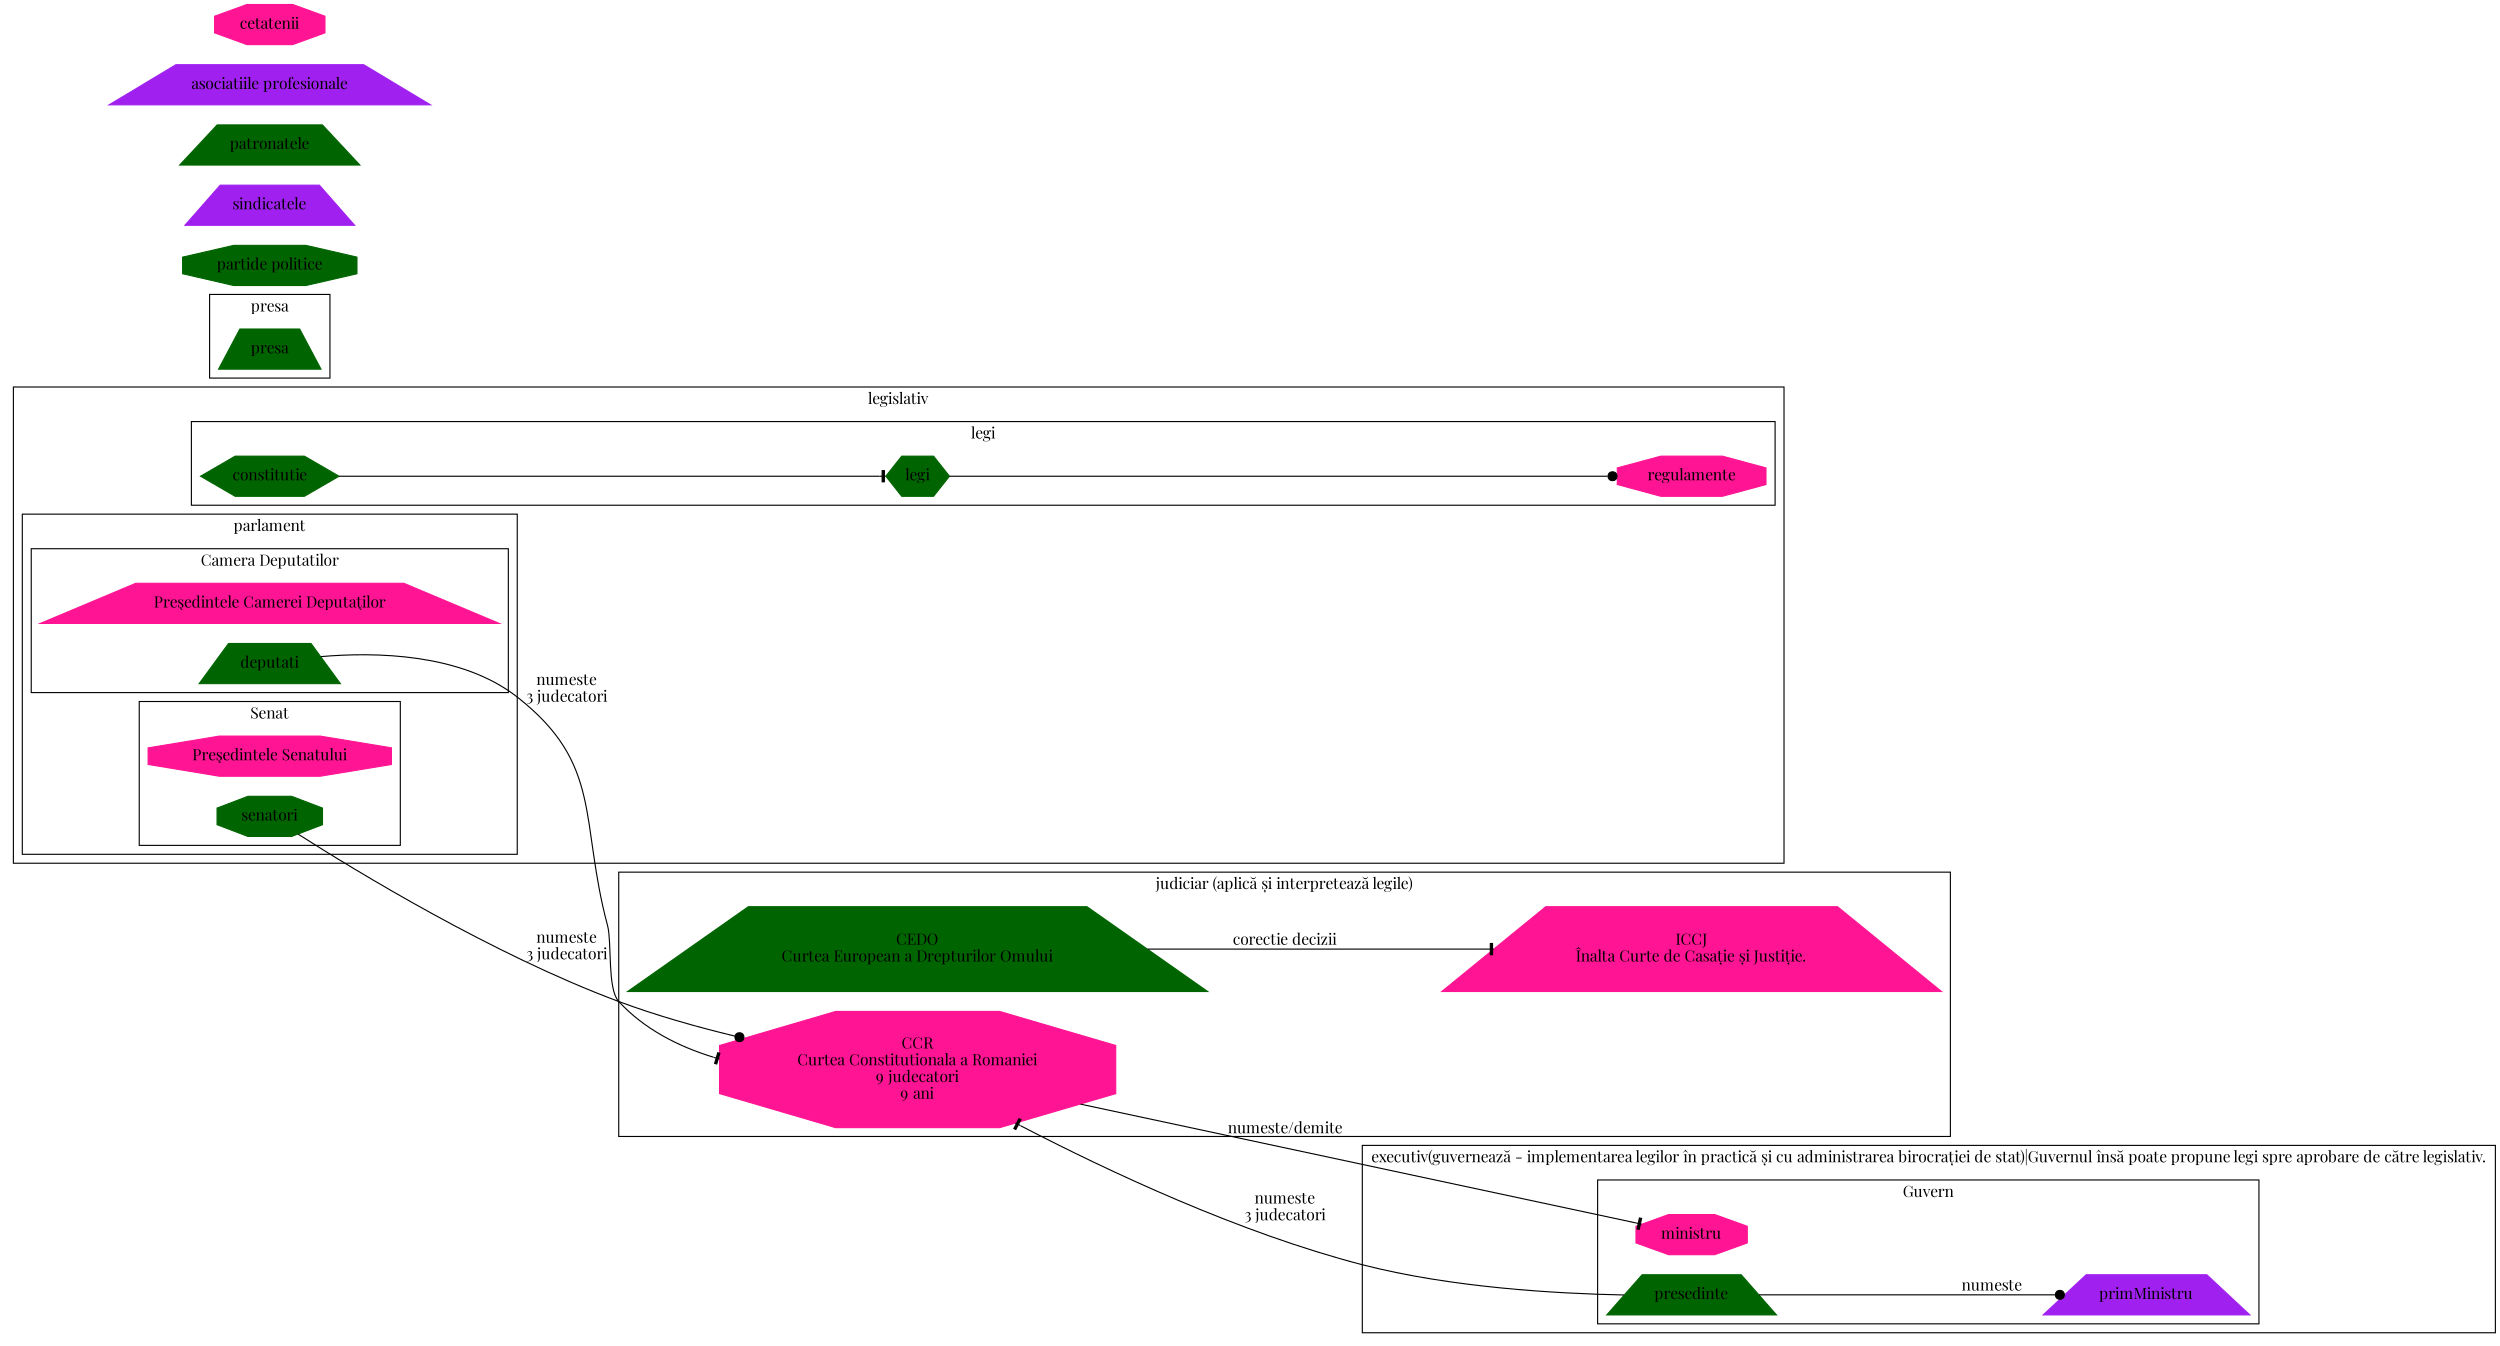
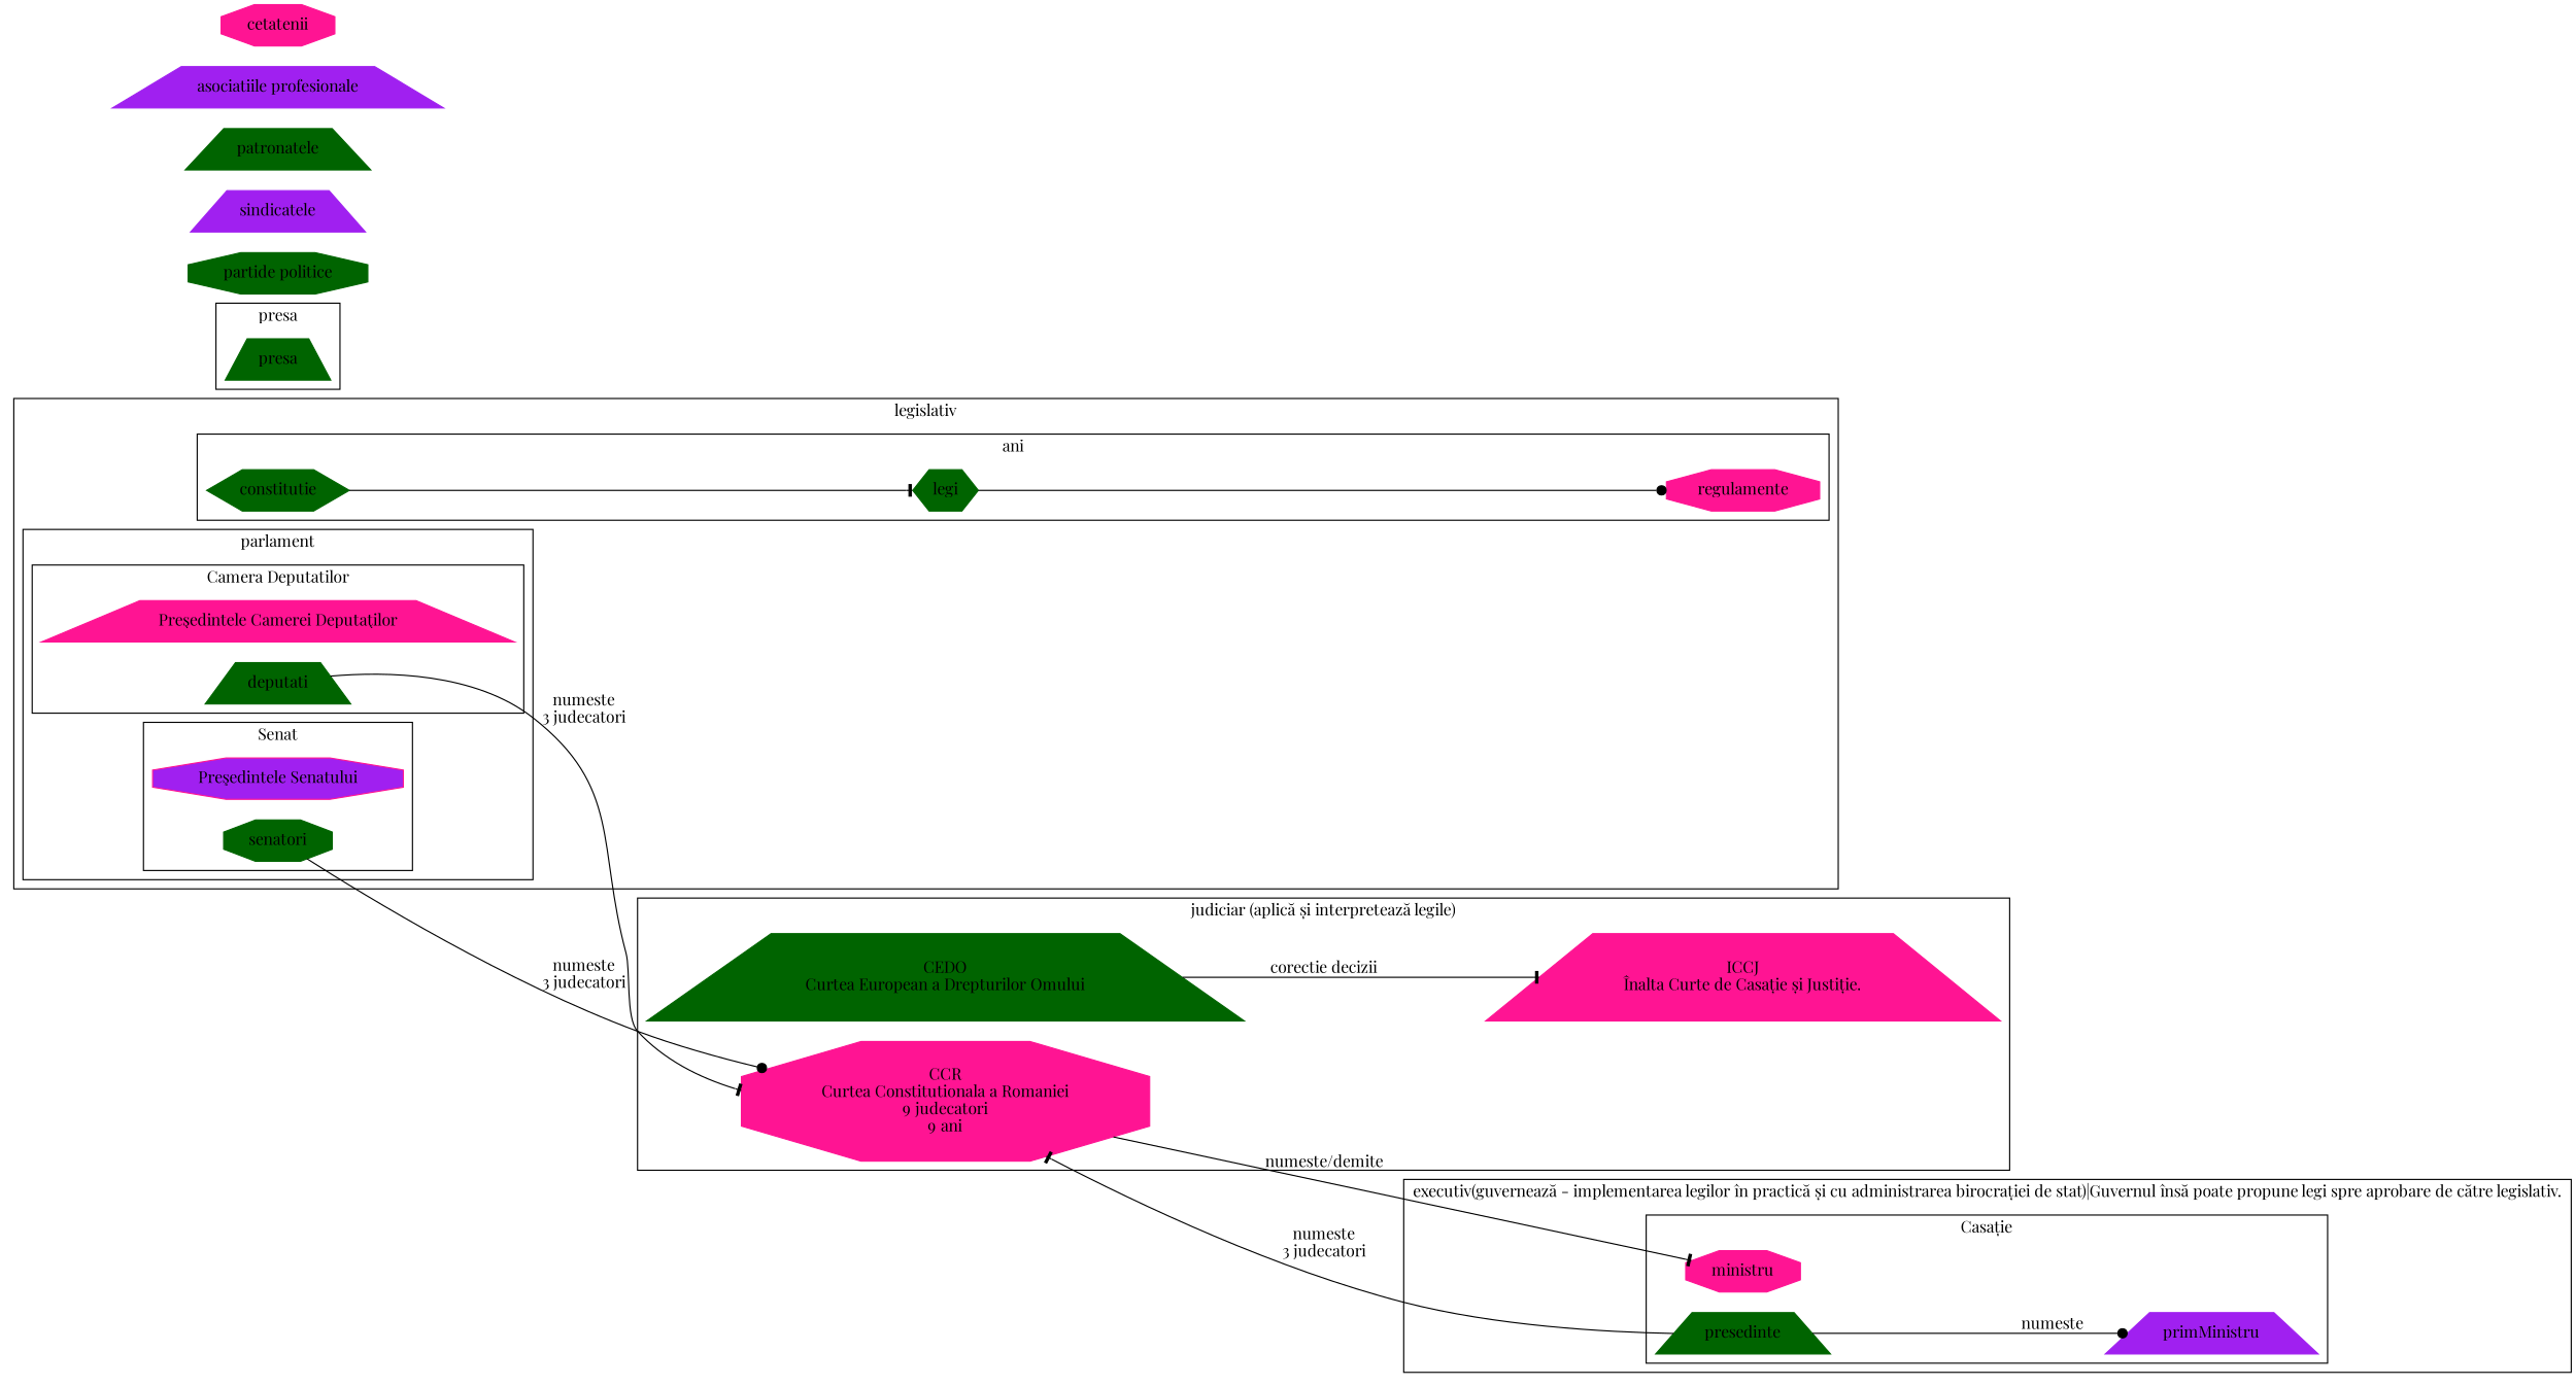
  digraph {
    compound=true
    fontname="Playfair Display"
    rank=sink
    rankdir=LR
    node [color=darkgreen fontname="Playfair Display" shape=trapezium style=filled]
    edge [arrowhead=tee fontname="Playfair Display"]
    n1 [label="CEDO\nCurtea European a Drepturilor Omului"]
    n2 [color=deeppink label="ICCJ\nÎnalta Curte de Casație și Justiție."]
    n3 [color=deeppink label="CCR\nCurtea Constitutionala a Romaniei\n9 judecatori\n9 ani" mandat="9 ani" shape=octagon]
    "Preşedintele Camerei Deputaţilor" [color=deeppink]
    deputati
-   "Preşedintele Senatului" [color=deeppink shape=octagon]
+   "Preşedintele Senatului" [color=deeppink shape=octagon fillcolor=purple]
    senatori [shape=octagon]
    constitutie [shape=hexagon]
    legi [shape=hexagon]
    regulamente [color=deeppink shape=octagon]
    presedinte [references="http://www.contributors.ro/dezbatere/despre-o-inertie-politica-si-constitutionala-presedintele-romaniei-parte-a-puterii-executive/"]
    primMinistru [color=purple]
    ministru [color=deeppink shape=octagon]
    presa
    "partide politice" [shape=octagon]
    sindicatele [color=purple]
    patronatele
    "asociatiile profesionale" [color=purple]
    cetatenii [color=deeppink shape=octagon]
    subgraph cluster_1 {
      label="judiciar (aplică și interpretează legile)"
      n1
      n2
      n3
    }
    subgraph cluster_2 {
      label=legislativ
      subgraph cluster_3 {
        label=parlament
        subgraph cluster_4 {
          label="Camera Deputatilor"
          "Preşedintele Camerei Deputaţilor"
          deputati
        }
        subgraph cluster_5 {
          label=Senat
          "Preşedintele Senatului"
          senatori
        }
      }
      subgraph cluster_6 {
-       label=legi
+       label=ani
        constitutie
        legi
        regulamente
      }
    }
    subgraph cluster_7 {
      label="executiv(guvernează - implementarea legilor în practică și cu administrarea birocrației de stat)|Guvernul însă poate propune legi spre aprobare de către legislativ."
      subgraph cluster_8 {
-       label=Guvern
+       label="Casație"
        presedinte
        primMinistru
        ministru
      }
    }
    subgraph cluster_9 {
      label=presa
      presa
    }
    n1 -> n2 [label="corectie decizii"]
    n3 -> ministru [label="numeste/demite"]
    deputati -> n3 [label="numeste\n3 judecatori"]
    senatori -> n3 [arrowhead=dot label="numeste\n3 judecatori"]
    constitutie -> legi
    legi -> regulamente [arrowhead=dot]
    presedinte -> n3 [label="numeste\n3 judecatori"]
    presedinte -> primMinistru [arrowhead=dot label=numeste]
  }
